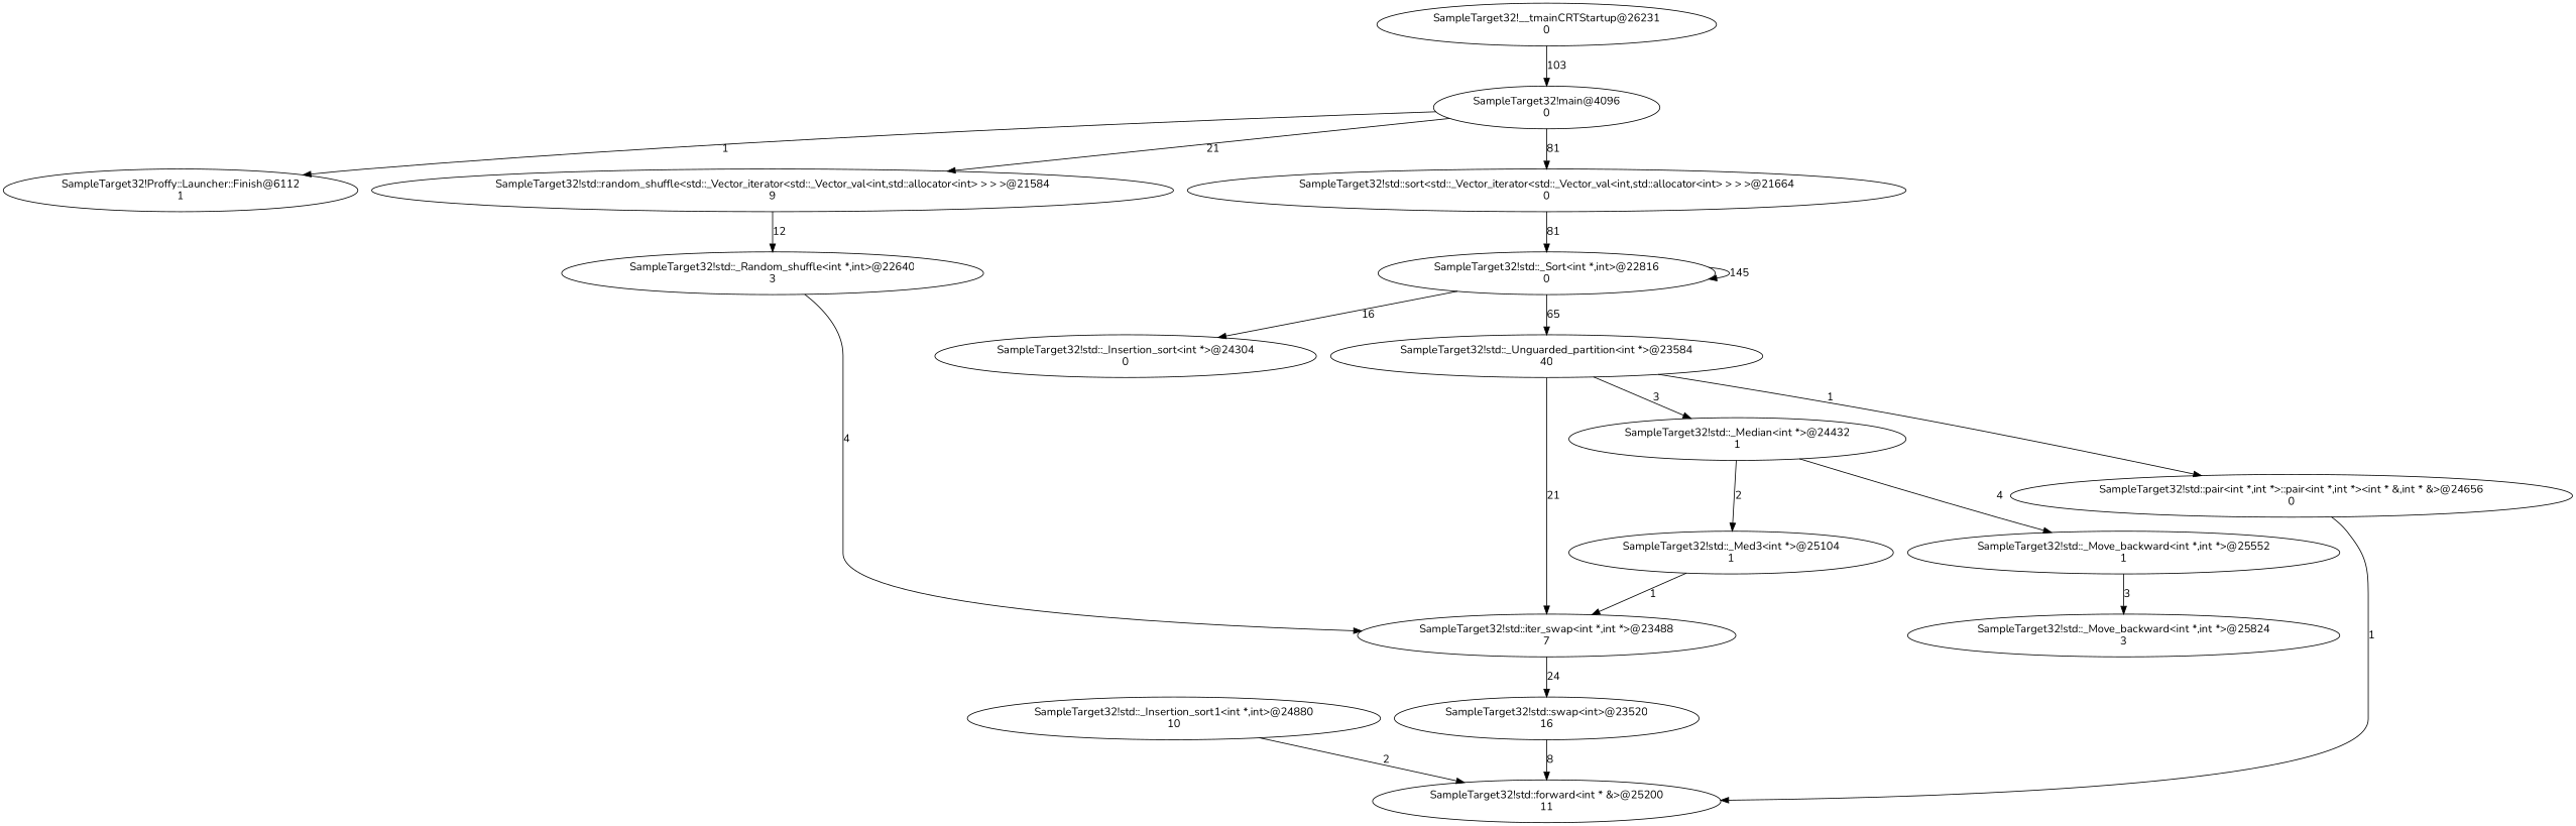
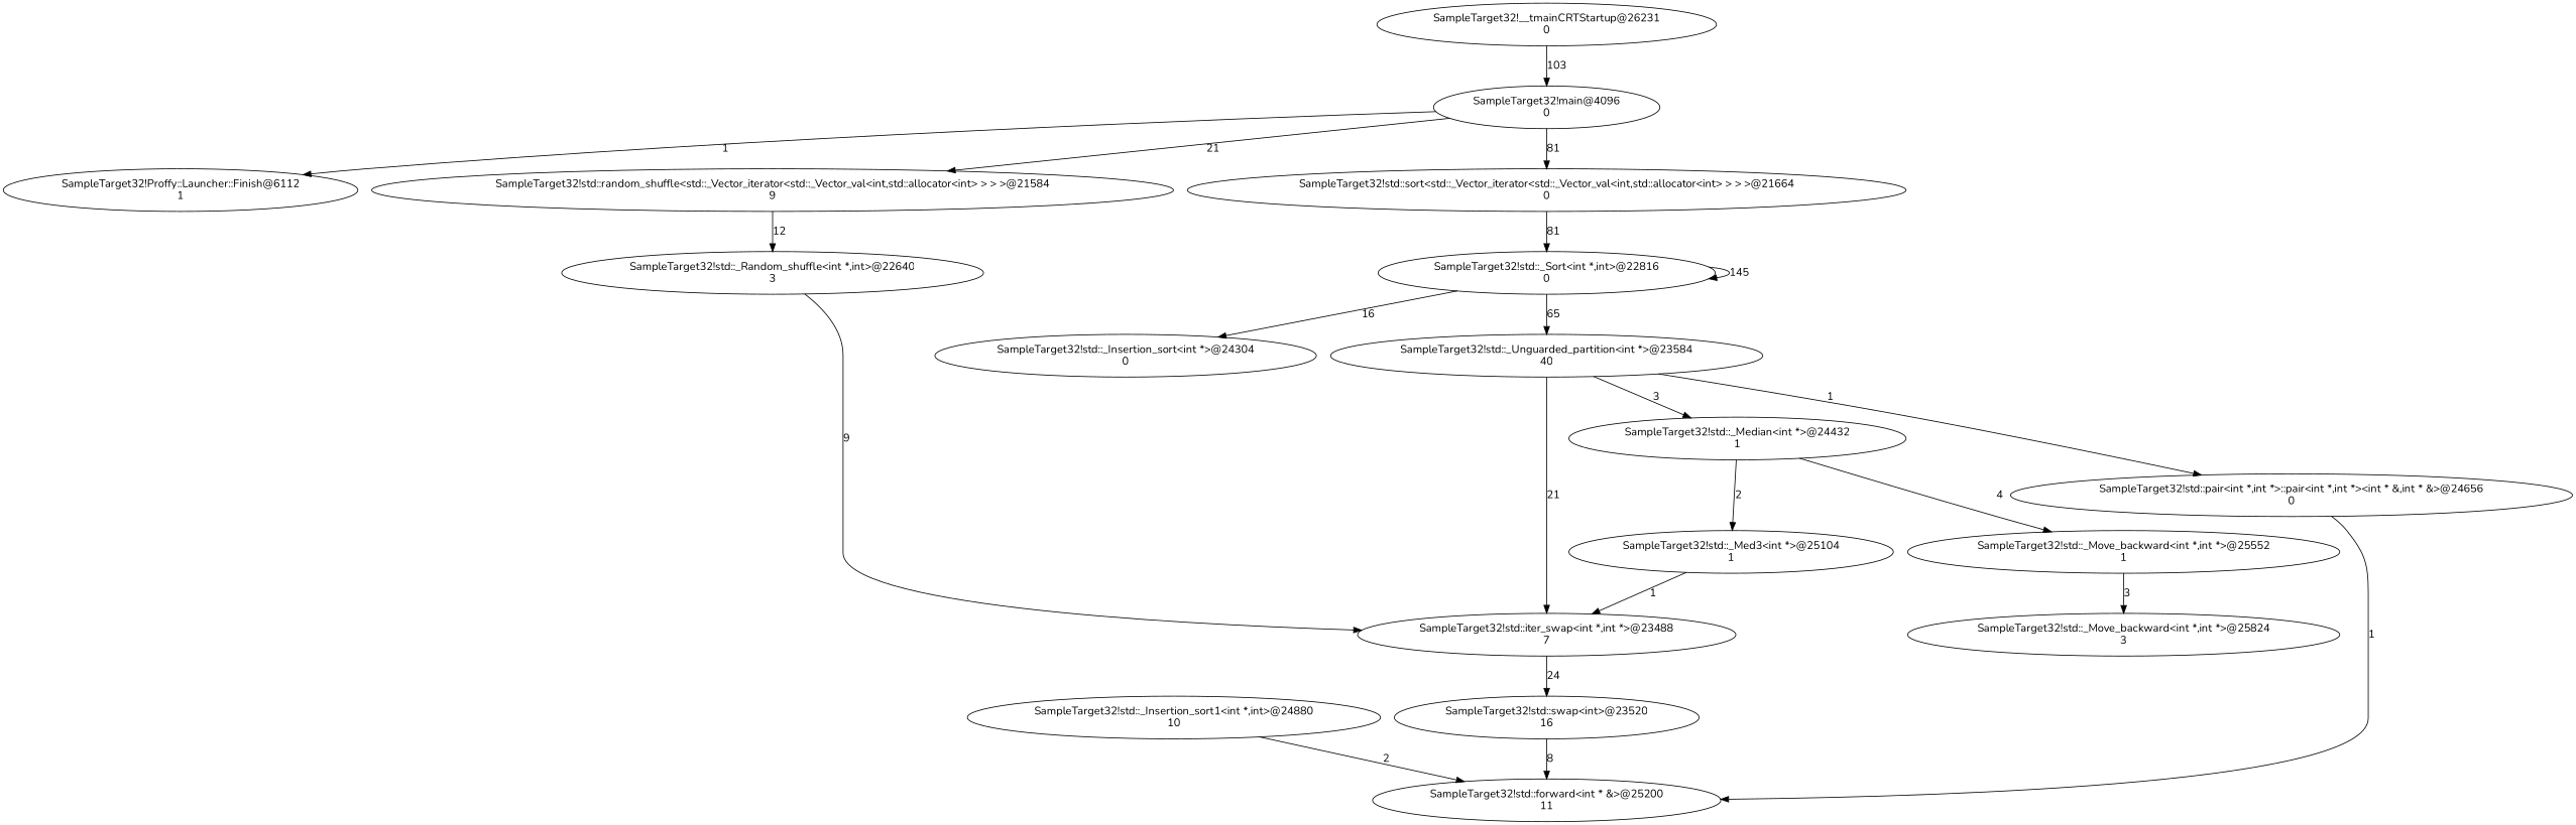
  strict digraph {
    fontname=Nunito
    node [fontname=Nunito]
    edge [fontname=Nunito weight=1]
    n1 [label="SampleTarget32!Proffy::Launcher::Finish@6112\n1"]
    n2 [label="SampleTarget32!__tmainCRTStartup@26231\n0"]
    n3 [label="SampleTarget32!main@4096\n0"]
    n4 [label="SampleTarget32!std::random_shuffle<std::_Vector_iterator<std::_Vector_val<int,std::allocator<int> > > >@21584\n9"]
    n5 [label="SampleTarget32!std::sort<std::_Vector_iterator<std::_Vector_val<int,std::allocator<int> > > >@21664\n0"]
    n6 [label="SampleTarget32!std::_Random_shuffle<int *,int>@22640\n3"]
    n7 [label="SampleTarget32!std::_Sort<int *,int>@22816\n0"]
    n8 [label="SampleTarget32!std::_Insertion_sort1<int *,int>@24880\n10"]
    n9 [label="SampleTarget32!std::forward<int * &>@25200\n11"]
    n10 [label="SampleTarget32!std::_Move_backward<int *,int *>@25552\n1"]
    n11 [label="SampleTarget32!std::_Move_backward<int *,int *>@25824\n3"]
    n12 [label="SampleTarget32!std::_Insertion_sort<int *>@24304\n0"]
    n13 [label="SampleTarget32!std::_Med3<int *>@25104\n1"]
    n14 [label="SampleTarget32!std::iter_swap<int *,int *>@23488\n7"]
    n15 [label="SampleTarget32!std::swap<int>@23520\n16"]
    n16 [label="SampleTarget32!std::_Median<int *>@24432\n1"]
    n17 [label="SampleTarget32!std::_Unguarded_partition<int *>@23584\n40"]
    n18 [label="SampleTarget32!std::pair<int *,int *>::pair<int *,int *><int * &,int * &>@24656\n0"]
    n2 -> n3 [label=103 weight=103]
    n3 -> n1 [label=1]
    n3 -> n4 [label=21 weight=21]
    n3 -> n5 [label=81 weight=81]
    n4 -> n6 [label=12 weight=12]
    n5 -> n7 [label=81 weight=81]
-   n6 -> n14 [label=4 weight=9]
+   n6 -> n14 [label=9 weight=9]
    n7 -> n7 [label=145 weight=145]
    n7 -> n12 [label=16 weight=16]
    n7 -> n17 [label=65 weight=65]
    n8 -> n9 [label=2 weight=2]
    n10 -> n11 [label=3 weight=3]
    n13 -> n14 [label=1]
    n14 -> n15 [label=24 weight=24]
    n15 -> n9 [label=8 weight=8]
    n16 -> n10 [label=4 weight=4]
    n16 -> n13 [label=2 weight=2]
    n17 -> n14 [label=21 weight=21]
    n17 -> n16 [label=3 weight=3]
    n17 -> n18 [label=1]
    n18 -> n9 [label=1]
  }
